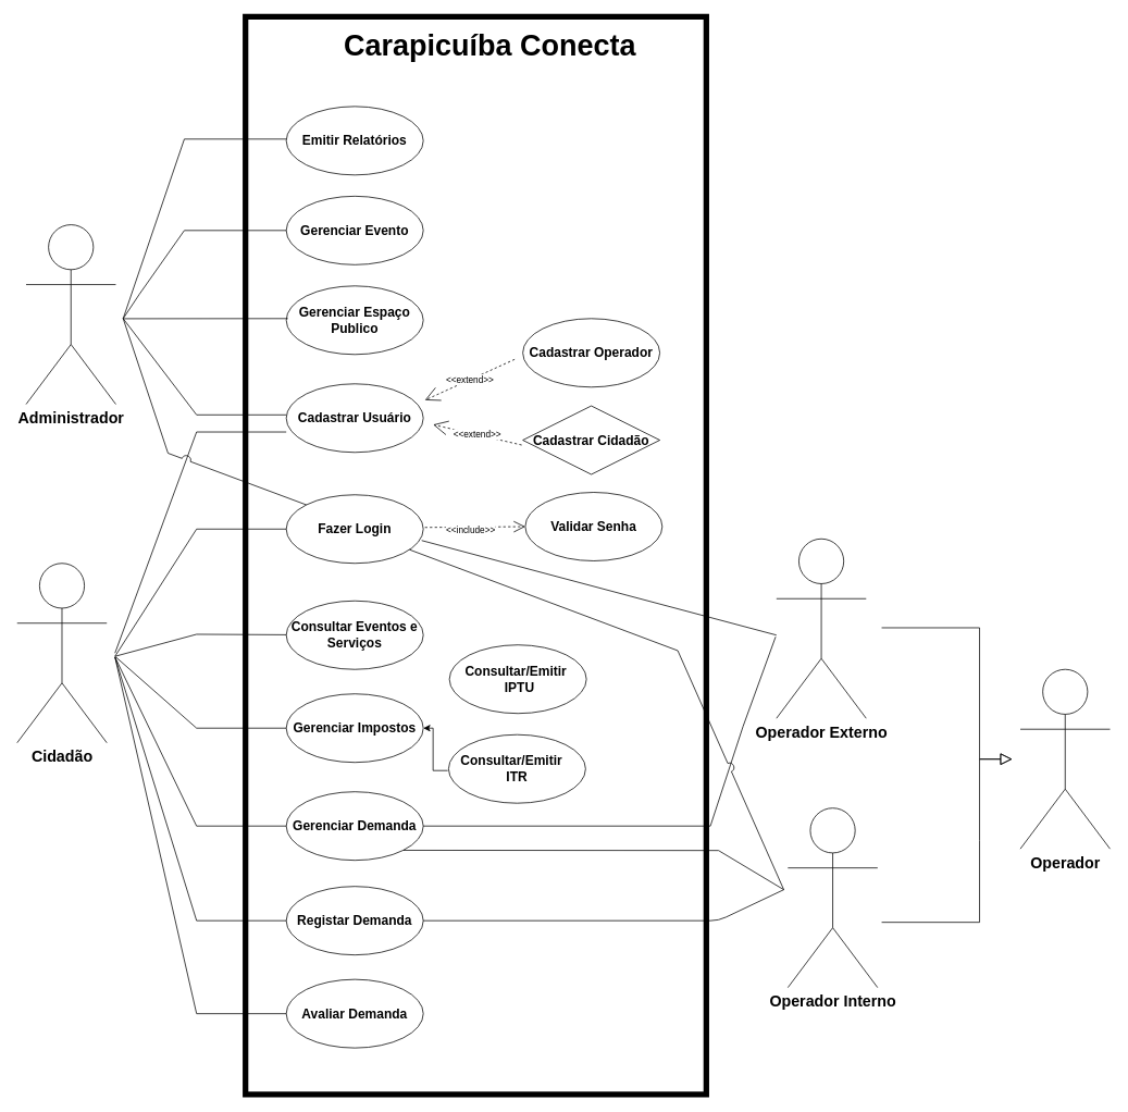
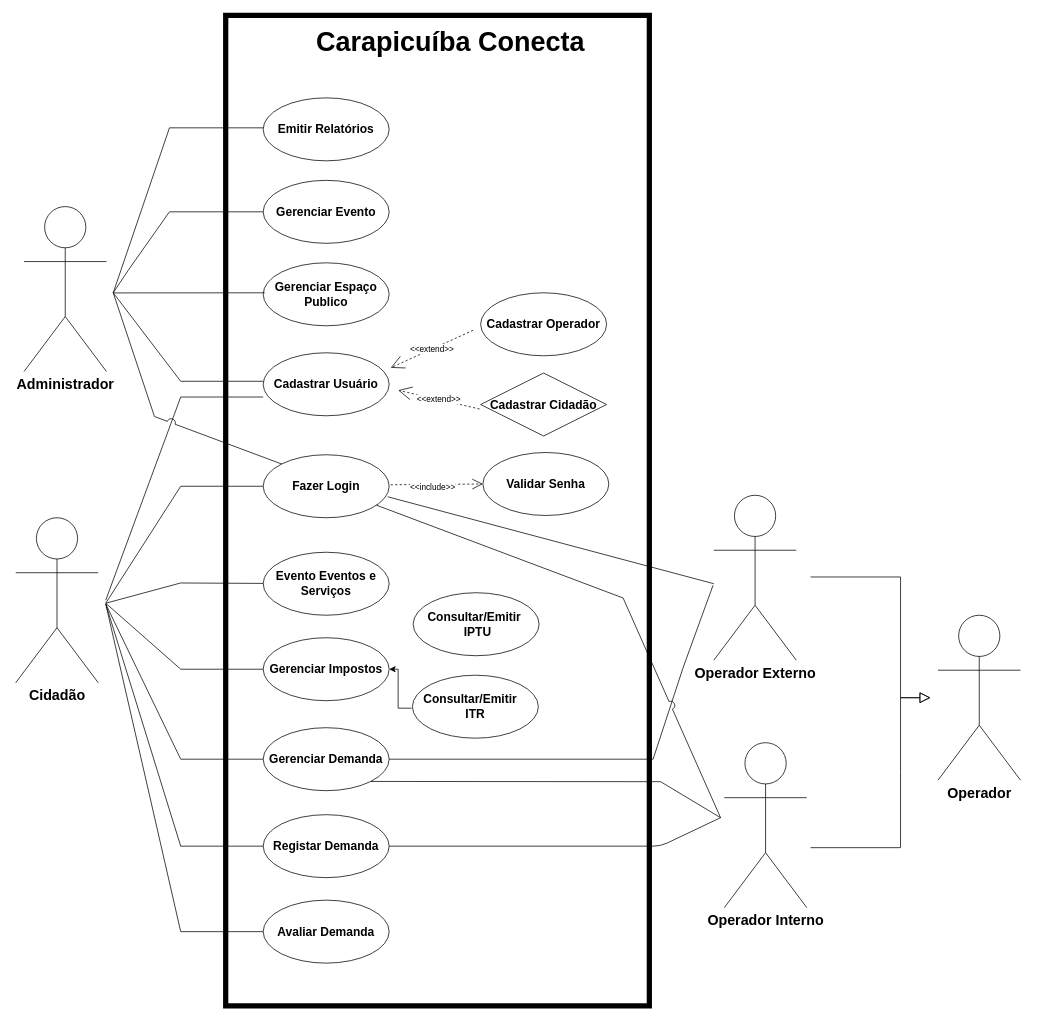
  <mxCell id="0" />
  <mxCell id="1" parent="0" />
  <mxCell id="2" value="" style="html=1;strokeWidth=7;" parent="1" vertex="1"><mxGeometry x="300" y="20" width="565" height="1321" as="geometry" /></mxCell>
  <mxCell id="3" value="&lt;b&gt;Cidadão&lt;/b&gt;" style="shape=umlActor;verticalLabelPosition=bottom;verticalAlign=top;html=1;outlineConnect=0;fontSize=19;" parent="1" vertex="1"><mxGeometry x="20" y="690" width="110" height="220" as="geometry" /></mxCell>
  <mxCell id="4" value="&lt;b&gt;Administrador&lt;/b&gt;" style="shape=umlActor;verticalLabelPosition=bottom;verticalAlign=top;html=1;outlineConnect=0;fontSize=19;" parent="1" vertex="1"><mxGeometry x="31" y="275" width="110" height="220" as="geometry" /></mxCell>
  <mxCell id="5" value="&lt;font style=&quot;font-size: 16px&quot;&gt;&lt;b&gt;Gerenciar Espaço Publico&lt;/b&gt;&lt;/font&gt;" style="ellipse;whiteSpace=wrap;html=1;" parent="1" vertex="1"><mxGeometry x="350" y="350" width="168" height="84" as="geometry" /></mxCell>
  <mxCell id="6" value="&lt;font style=&quot;font-size: 16px&quot;&gt;&lt;b&gt;Gerenciar Evento&lt;/b&gt;&lt;/font&gt;" style="ellipse;whiteSpace=wrap;html=1;" parent="1" vertex="1"><mxGeometry x="350" y="240" width="168" height="84" as="geometry" /></mxCell>
  <mxCell id="7" value="&lt;font style=&quot;font-size: 16px&quot;&gt;&lt;b&gt;Cadastrar Usuário&lt;/b&gt;&lt;/font&gt;" style="ellipse;whiteSpace=wrap;html=1;" parent="1" vertex="1"><mxGeometry x="350" y="470" width="168" height="84" as="geometry" /></mxCell>
- <mxCell id="8" value="&lt;font style=&quot;font-size: 16px&quot;&gt;&lt;b&gt;Consultar Eventos e Serviços&lt;/b&gt;&lt;/font&gt;" style="ellipse;whiteSpace=wrap;html=1;" parent="1" vertex="1"><mxGeometry x="350" y="736" width="168" height="84" as="geometry" /></mxCell>
+ <mxCell id="8" value="&lt;font style=&quot;font-size: 16px&quot;&gt;&lt;b&gt;Evento Eventos e Serviços&lt;/b&gt;&lt;/font&gt;" style="ellipse;whiteSpace=wrap;html=1;" parent="1" vertex="1"><mxGeometry x="350" y="736" width="168" height="84" as="geometry" /></mxCell>
  <mxCell id="9" value="&lt;span&gt;&lt;font style=&quot;font-size: 16px&quot;&gt;&lt;b&gt;Fazer Login&lt;/b&gt;&lt;/font&gt;&lt;/span&gt;" style="ellipse;whiteSpace=wrap;html=1;" parent="1" vertex="1"><mxGeometry x="350" y="606" width="168" height="84" as="geometry" /></mxCell>
  <mxCell id="10" value="&lt;font style=&quot;font-size: 16px&quot;&gt;&lt;b&gt;Gerenciar Impostos&lt;/b&gt;&lt;/font&gt;" style="ellipse;whiteSpace=wrap;html=1;" parent="1" vertex="1"><mxGeometry x="350" y="850" width="168" height="84" as="geometry" /></mxCell>
  <mxCell id="11" value="&lt;font style=&quot;font-size: 16px&quot;&gt;&lt;b&gt;Registar Demanda&lt;/b&gt;&lt;/font&gt;" style="ellipse;whiteSpace=wrap;html=1;" parent="1" vertex="1"><mxGeometry x="350" y="1086" width="168" height="84" as="geometry" /></mxCell>
  <mxCell id="12" value="&lt;font style=&quot;font-size: 16px&quot;&gt;&lt;b&gt;Gerenciar Demanda&lt;/b&gt;&lt;/font&gt;" style="ellipse;whiteSpace=wrap;html=1;" parent="1" vertex="1"><mxGeometry x="350" y="970" width="168" height="84" as="geometry" /></mxCell>
  <mxCell id="13" value="&lt;span style=&quot;font-size: 16px&quot;&gt;&lt;b&gt;Avaliar Demanda&lt;/b&gt;&lt;/span&gt;" style="ellipse;whiteSpace=wrap;html=1;" parent="1" vertex="1"><mxGeometry x="350" y="1200" width="168" height="84" as="geometry" /></mxCell>
  <mxCell id="14" value="&lt;b&gt;Operador Externo&lt;/b&gt;" style="shape=umlActor;verticalLabelPosition=bottom;verticalAlign=top;html=1;outlineConnect=0;fontSize=19;" parent="1" vertex="1"><mxGeometry x="951" y="660" width="110" height="220" as="geometry" /></mxCell>
  <mxCell id="15" value="&lt;b&gt;Operador Interno&lt;/b&gt;" style="shape=umlActor;verticalLabelPosition=bottom;verticalAlign=top;html=1;outlineConnect=0;fontSize=19;" parent="1" vertex="1"><mxGeometry x="965" y="990" width="110" height="220" as="geometry" /></mxCell>
  <mxCell id="16" value="&lt;b&gt;Operador&lt;/b&gt;" style="shape=umlActor;verticalLabelPosition=bottom;verticalAlign=top;html=1;fontSize=19;" parent="1" vertex="1"><mxGeometry x="1250" y="820" width="110" height="220" as="geometry" /></mxCell>
  <mxCell id="17" value="&lt;font style=&quot;font-size: 16px&quot;&gt;&lt;b&gt;Cadastrar Operador&lt;/b&gt;&lt;/font&gt;" style="ellipse;whiteSpace=wrap;html=1;fontSize=19;" parent="1" vertex="1"><mxGeometry x="640" y="390" width="168" height="84" as="geometry" /></mxCell>
  <mxCell id="18" value="&lt;font style=&quot;font-size: 16px&quot;&gt;&lt;b&gt;Cadastrar Cidadão&lt;/b&gt;&lt;/font&gt;" style="rhombus;whiteSpace=wrap;html=1;fontSize=19;" parent="1" vertex="1"><mxGeometry x="640" y="497" width="168" height="84" as="geometry" /></mxCell>
  <mxCell id="19" value="&amp;lt;&amp;lt;extend&amp;gt;&amp;gt;" style="endArrow=open;endSize=16;endFill=0;html=1;fontSize=11;dashed=1;" parent="1" edge="1"><mxGeometry width="160" relative="1" as="geometry"><mxPoint x="630" y="440" as="sourcePoint" /><mxPoint x="520" y="490" as="targetPoint" /></mxGeometry></mxCell>
  <mxCell id="20" value="&amp;lt;&amp;lt;extend&amp;gt;&amp;gt;" style="endArrow=open;endSize=16;endFill=0;html=1;dashed=1;fontSize=11;exitX=-0.008;exitY=0.571;exitDx=0;exitDy=0;exitPerimeter=0;" parent="1" source="18" edge="1"><mxGeometry width="160" relative="1" as="geometry"><mxPoint x="630" y="550" as="sourcePoint" /><mxPoint x="530" y="520" as="targetPoint" /></mxGeometry></mxCell>
  <mxCell id="21" value="Carapicuíba Conecta" style="text;align=center;fontStyle=1;verticalAlign=middle;spacingLeft=3;spacingRight=3;strokeColor=none;rotatable=0;points=[[0,0.5],[1,0.5]];portConstraint=eastwest;fontSize=36;" parent="1" vertex="1"><mxGeometry x="560" y="38" width="80" height="26" as="geometry" /></mxCell>
  <mxCell id="22" value="&lt;font style=&quot;font-size: 16px&quot;&gt;&lt;b&gt;Consultar/Emitir&amp;nbsp; &amp;nbsp;IPTU&lt;/b&gt;&lt;/font&gt;" style="ellipse;whiteSpace=wrap;html=1;" parent="1" vertex="1"><mxGeometry x="550" y="790" width="168" height="84" as="geometry" /></mxCell>
  <mxCell id="23" style="edgeStyle=orthogonalEdgeStyle;rounded=0;orthogonalLoop=1;jettySize=auto;html=1;exitX=0;exitY=0.5;exitDx=0;exitDy=0;fontSize=36;" parent="1" edge="1"><mxGeometry relative="1" as="geometry"><mxPoint x="518" y="892" as="targetPoint" /><mxPoint x="548" y="944" as="sourcePoint" /><Array as="points"><mxPoint x="530" y="944" /><mxPoint x="530" y="892" /></Array></mxGeometry></mxCell>
  <mxCell id="24" value="&lt;b style=&quot;font-size: 16px&quot;&gt;Consultar/Emitir&amp;nbsp; &amp;nbsp; ITR&lt;/b&gt;" style="ellipse;whiteSpace=wrap;html=1;" parent="1" vertex="1"><mxGeometry x="549" y="900" width="168" height="84" as="geometry" /></mxCell>
  <mxCell id="25" value="" style="endArrow=none;endFill=0;endSize=12;html=1;fontSize=36;entryX=0.012;entryY=0.415;entryDx=0;entryDy=0;entryPerimeter=0;" parent="1" edge="1"><mxGeometry width="160" relative="1" as="geometry"><mxPoint x="150" y="390.14" as="sourcePoint" /><mxPoint x="352.016" y="390" as="targetPoint" /></mxGeometry></mxCell>
  <mxCell id="26" value="" style="endArrow=none;endFill=0;endSize=12;html=1;fontSize=36;entryX=0;entryY=0.5;entryDx=0;entryDy=0;rounded=0;" parent="1" edge="1"><mxGeometry width="160" relative="1" as="geometry"><mxPoint x="150" y="390" as="sourcePoint" /><mxPoint x="350" y="508" as="targetPoint" /><Array as="points"><mxPoint x="240" y="508" /></Array></mxGeometry></mxCell>
  <mxCell id="27" value="" style="endArrow=none;endFill=0;endSize=12;html=1;fontSize=36;entryX=0;entryY=0.5;entryDx=0;entryDy=0;rounded=0;jumpStyle=arc;" parent="1" edge="1"><mxGeometry width="160" relative="1" as="geometry"><mxPoint x="140" y="800" as="sourcePoint" /><mxPoint x="350" y="529" as="targetPoint" /><Array as="points"><mxPoint x="240" y="529" /></Array></mxGeometry></mxCell>
  <mxCell id="28" value="" style="endArrow=none;endFill=0;endSize=12;html=1;fontSize=36;entryX=0;entryY=0.5;entryDx=0;entryDy=0;rounded=0;" parent="1" target="9" edge="1"><mxGeometry width="160" relative="1" as="geometry"><mxPoint x="140" y="804" as="sourcePoint" /><mxPoint x="300" y="804" as="targetPoint" /><Array as="points"><mxPoint x="240" y="648" /></Array></mxGeometry></mxCell>
  <mxCell id="29" value="" style="endArrow=none;endFill=0;endSize=12;html=1;fontSize=36;rounded=0;" parent="1" target="8" edge="1"><mxGeometry width="160" relative="1" as="geometry"><mxPoint x="140" y="804" as="sourcePoint" /><mxPoint x="300" y="804" as="targetPoint" /><Array as="points"><mxPoint x="240" y="777" /></Array></mxGeometry></mxCell>
  <mxCell id="30" value="" style="endArrow=none;endFill=0;endSize=12;html=1;fontSize=36;entryX=0;entryY=0.5;entryDx=0;entryDy=0;rounded=0;" parent="1" target="10" edge="1"><mxGeometry width="160" relative="1" as="geometry"><mxPoint x="140" y="804" as="sourcePoint" /><mxPoint x="300" y="804" as="targetPoint" /><Array as="points"><mxPoint x="240" y="892" /></Array></mxGeometry></mxCell>
  <mxCell id="31" value="" style="endArrow=none;endFill=0;endSize=12;html=1;fontSize=36;rounded=0;" parent="1" target="12" edge="1"><mxGeometry width="160" relative="1" as="geometry"><mxPoint x="140" y="805" as="sourcePoint" /><mxPoint x="300" y="805" as="targetPoint" /><Array as="points"><mxPoint x="240" y="1012" /></Array></mxGeometry></mxCell>
  <mxCell id="32" value="" style="endArrow=none;endFill=0;endSize=12;html=1;fontSize=36;entryX=0;entryY=0.5;entryDx=0;entryDy=0;rounded=0;" parent="1" target="11" edge="1"><mxGeometry width="160" relative="1" as="geometry"><mxPoint x="140" y="805" as="sourcePoint" /><mxPoint x="300" y="805" as="targetPoint" /><Array as="points"><mxPoint x="240" y="1128" /></Array></mxGeometry></mxCell>
  <mxCell id="33" value="" style="endArrow=none;endFill=0;endSize=12;html=1;fontSize=36;entryX=0;entryY=0.5;entryDx=0;entryDy=0;rounded=0;" parent="1" target="13" edge="1"><mxGeometry width="160" relative="1" as="geometry"><mxPoint x="140" y="805" as="sourcePoint" /><mxPoint x="300" y="805" as="targetPoint" /><Array as="points"><mxPoint x="240" y="1242" /></Array></mxGeometry></mxCell>
  <mxCell id="34" value="" style="endArrow=none;endFill=0;endSize=12;html=1;fontSize=36;entryX=0;entryY=0.5;entryDx=0;entryDy=0;rounded=0;" parent="1" target="6" edge="1"><mxGeometry width="160" relative="1" as="geometry"><mxPoint x="150" y="390" as="sourcePoint" /><mxPoint x="340" y="384.41" as="targetPoint" /><Array as="points"><mxPoint x="170" y="360" /><mxPoint x="225" y="282" /></Array></mxGeometry></mxCell>
  <mxCell id="35" value="" style="endArrow=block;endFill=0;endSize=12;html=1;fontSize=36;rounded=0;" parent="1" edge="1"><mxGeometry width="160" relative="1" as="geometry"><mxPoint x="1080" y="769" as="sourcePoint" /><mxPoint x="1240" y="930" as="targetPoint" /><Array as="points"><mxPoint x="1200" y="769" /><mxPoint x="1200" y="930" /></Array></mxGeometry></mxCell>
  <mxCell id="36" value="" style="endArrow=block;endFill=0;endSize=12;html=1;fontSize=36;rounded=0;" parent="1" edge="1"><mxGeometry width="160" relative="1" as="geometry"><mxPoint x="1080" y="1130" as="sourcePoint" /><mxPoint x="1240" y="930" as="targetPoint" /><Array as="points"><mxPoint x="1200" y="1130" /><mxPoint x="1200" y="1030" /><mxPoint x="1200" y="930" /></Array></mxGeometry></mxCell>
  <mxCell id="37" value="" style="endArrow=none;endFill=0;endSize=12;html=1;fontSize=36;entryX=1;entryY=0.5;entryDx=0;entryDy=0;rounded=0;" parent="1" target="12" edge="1"><mxGeometry width="160" relative="1" as="geometry"><mxPoint x="950" y="780" as="sourcePoint" /><mxPoint x="700" y="740" as="targetPoint" /><Array as="points"><mxPoint x="910" y="890" /><mxPoint x="870" y="1012" /></Array></mxGeometry></mxCell>
  <mxCell id="38" value="" style="endArrow=none;endFill=0;endSize=12;html=1;fontSize=36;entryX=1;entryY=0.5;entryDx=0;entryDy=0;" parent="1" target="11" edge="1"><mxGeometry width="160" relative="1" as="geometry"><mxPoint x="960" y="1090" as="sourcePoint" /><mxPoint x="680" y="980" as="targetPoint" /><Array as="points"><mxPoint x="880" y="1128" /></Array></mxGeometry></mxCell>
  <mxCell id="39" value="" style="endArrow=none;endFill=0;endSize=12;html=1;fontSize=36;entryX=1;entryY=1;entryDx=0;entryDy=0;rounded=0;" parent="1" target="12" edge="1"><mxGeometry width="160" relative="1" as="geometry"><mxPoint x="960" y="1090" as="sourcePoint" /><mxPoint x="680" y="980" as="targetPoint" /><Array as="points"><mxPoint x="880" y="1042" /></Array></mxGeometry></mxCell>
  <mxCell id="40" value="&lt;span&gt;&lt;font style=&quot;font-size: 16px&quot;&gt;&lt;b&gt;Validar Senha&lt;/b&gt;&lt;/font&gt;&lt;/span&gt;" style="ellipse;whiteSpace=wrap;html=1;" parent="1" vertex="1"><mxGeometry x="643" y="603" width="168" height="84" as="geometry" /></mxCell>
  <mxCell id="41" value="&lt;span style=&quot;font-size: 11px&quot;&gt;&amp;lt;&amp;lt;include&amp;gt;&amp;gt;&lt;/span&gt;" style="endArrow=open;endSize=12;dashed=1;html=1;fontSize=36;entryX=0;entryY=0.5;entryDx=0;entryDy=0;" parent="1" target="40" edge="1"><mxGeometry x="-0.091" y="6" width="160" relative="1" as="geometry"><mxPoint x="520" y="646" as="sourcePoint" /><mxPoint x="630" y="646.41" as="targetPoint" /><mxPoint as="offset" /></mxGeometry></mxCell>
  <mxCell id="42" value="" style="endArrow=none;endFill=0;endSize=12;html=1;fontSize=36;entryX=0;entryY=0;entryDx=0;entryDy=0;rounded=0;jumpStyle=arc;jumpSize=11;" parent="1" target="9" edge="1"><mxGeometry width="160" relative="1" as="geometry"><mxPoint x="150" y="390" as="sourcePoint" /><mxPoint x="456" y="619" as="targetPoint" /><Array as="points"><mxPoint x="205" y="555" /></Array></mxGeometry></mxCell>
  <mxCell id="43" value="" style="endArrow=none;endFill=0;endSize=12;html=1;fontSize=36;rounded=0;" parent="1" edge="1"><mxGeometry width="160" relative="1" as="geometry"><mxPoint x="951" y="778" as="sourcePoint" /><mxPoint x="516" y="662" as="targetPoint" /></mxGeometry></mxCell>
  <mxCell id="44" value="" style="endArrow=none;endFill=0;endSize=12;html=1;fontSize=36;rounded=0;jumpStyle=arc;jumpSize=11;" parent="1" target="9" edge="1"><mxGeometry width="160" relative="1" as="geometry"><mxPoint x="960" y="1090" as="sourcePoint" /><mxPoint x="933" y="957" as="targetPoint" /><Array as="points"><mxPoint x="830" y="797" /></Array></mxGeometry></mxCell>
  <mxCell id="45" value="&lt;font style=&quot;font-size: 16px&quot;&gt;&lt;b&gt;Emitir Relatórios&lt;/b&gt;&lt;/font&gt;" style="ellipse;whiteSpace=wrap;html=1;" parent="1" vertex="1"><mxGeometry x="350" y="130" width="168" height="84" as="geometry" /></mxCell>
  <mxCell id="46" value="" style="endArrow=none;endFill=0;endSize=12;html=1;fontSize=36;entryX=0;entryY=0.5;entryDx=0;entryDy=0;rounded=0;" parent="1" edge="1"><mxGeometry width="160" relative="1" as="geometry"><mxPoint x="150" y="390" as="sourcePoint" /><mxPoint x="350" y="170" as="targetPoint" /><Array as="points"><mxPoint x="225" y="170" /></Array></mxGeometry></mxCell>
